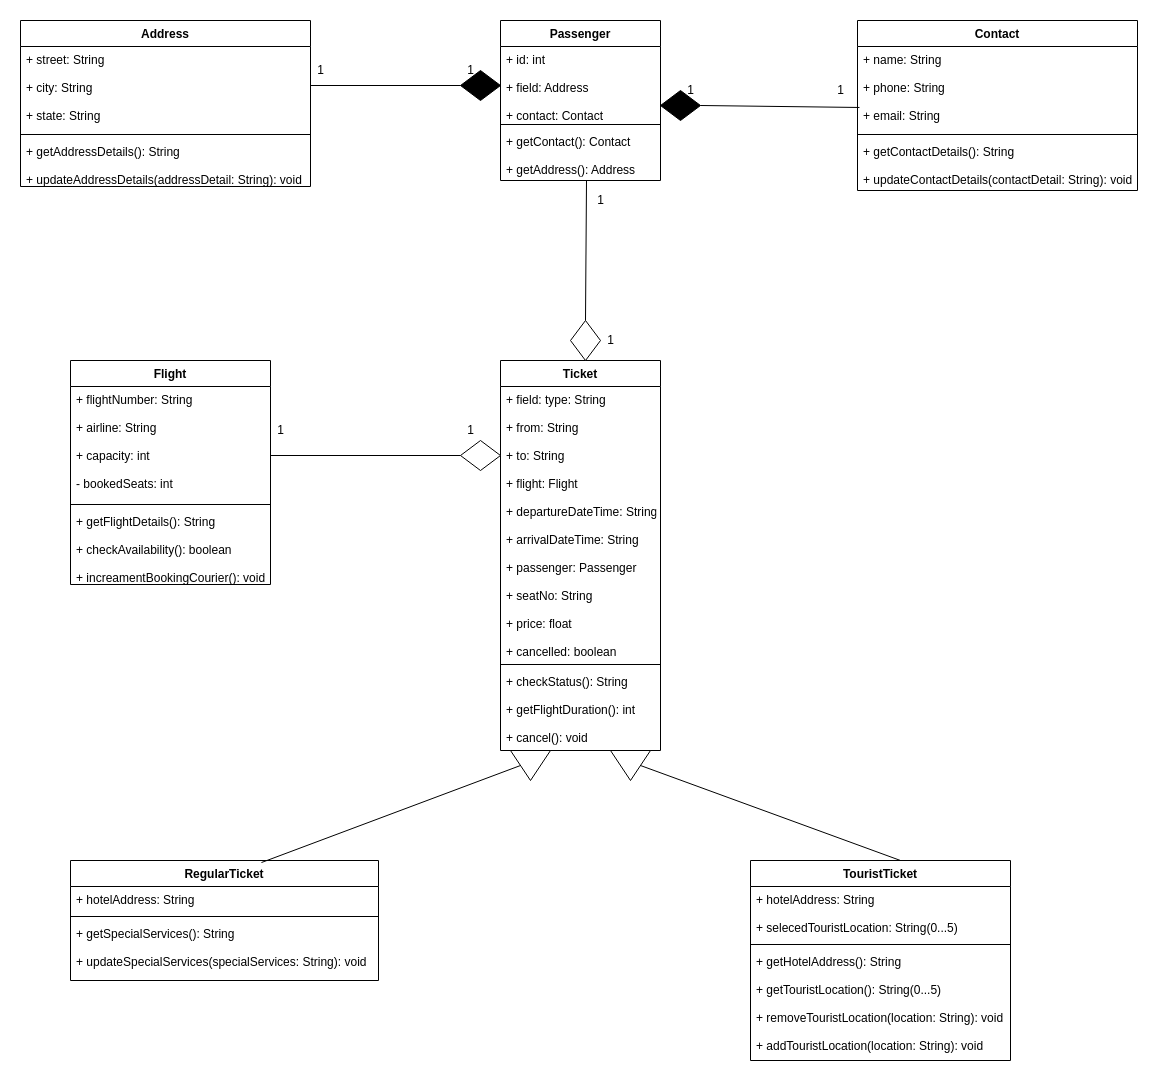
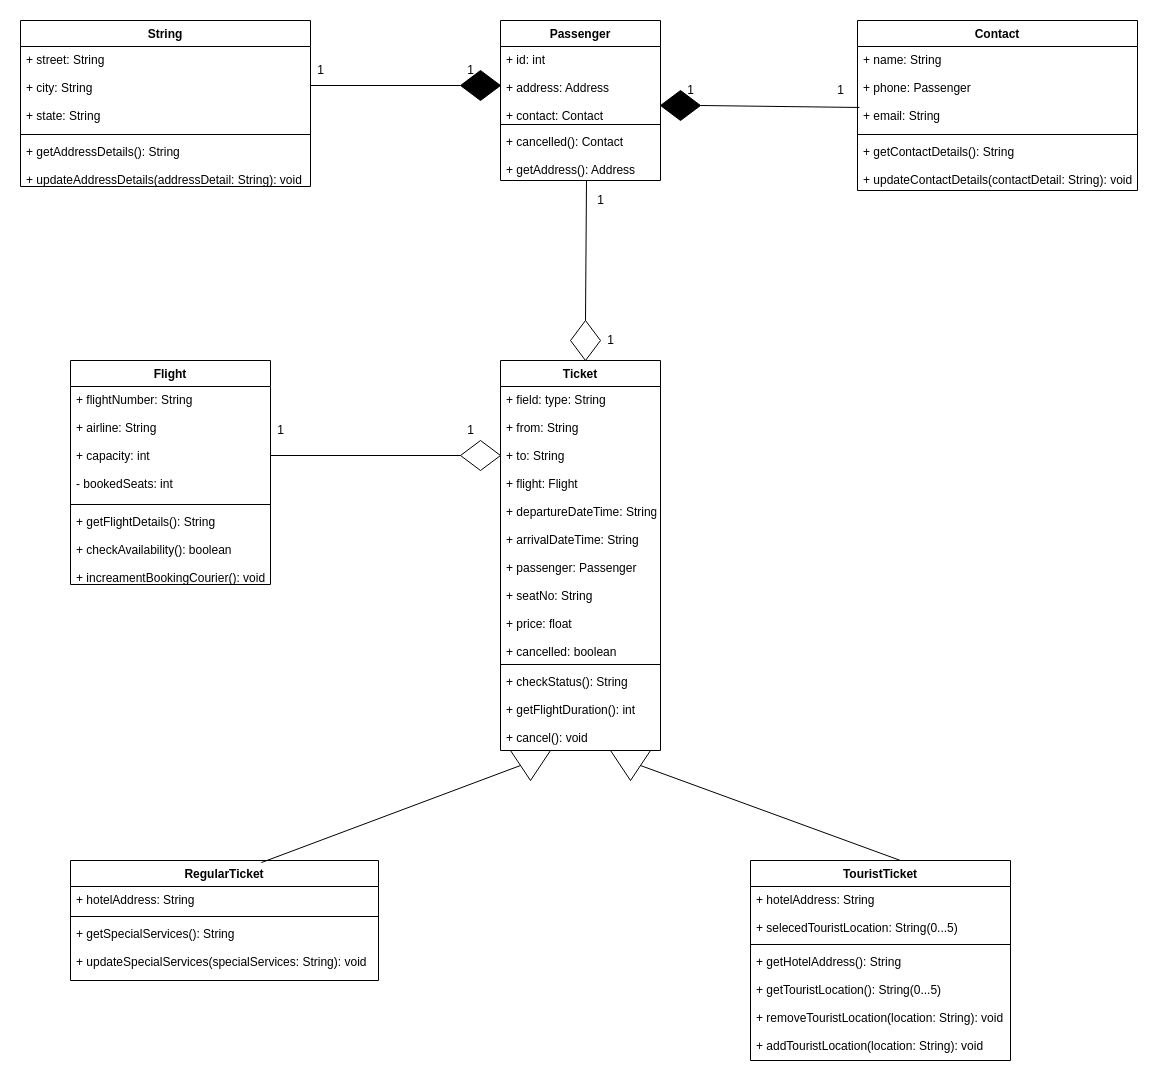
  <mxCell id="0" />
  <mxCell id="1" parent="0" />
- <mxCell id="2" value="Address" style="swimlane;fontStyle=1;align=center;verticalAlign=top;childLayout=stackLayout;horizontal=1;startSize=26;horizontalStack=0;resizeParent=1;resizeParentMax=0;resizeLast=0;collapsible=1;marginBottom=0;" parent="1" vertex="1"><mxGeometry x="20" y="20" width="290" height="166" as="geometry" /></mxCell>
+ <mxCell id="2" value="String" style="swimlane;fontStyle=1;align=center;verticalAlign=top;childLayout=stackLayout;horizontal=1;startSize=26;horizontalStack=0;resizeParent=1;resizeParentMax=0;resizeLast=0;collapsible=1;marginBottom=0;" parent="1" vertex="1"><mxGeometry x="20" y="20" width="290" height="166" as="geometry" /></mxCell>
  <mxCell id="3" value="+ street: String&#10;&#10;+ city: String&#10;&#10;+ state: String" style="text;strokeColor=none;fillColor=none;align=left;verticalAlign=top;spacingLeft=4;spacingRight=4;overflow=hidden;rotatable=0;points=[[0,0.5],[1,0.5]];portConstraint=eastwest;" parent="2" vertex="1"><mxGeometry y="26" width="290" height="84" as="geometry" /></mxCell>
  <mxCell id="4" value="" style="line;strokeWidth=1;fillColor=none;align=left;verticalAlign=middle;spacingTop=-1;spacingLeft=3;spacingRight=3;rotatable=0;labelPosition=right;points=[];portConstraint=eastwest;" parent="2" vertex="1"><mxGeometry y="110" width="290" height="8" as="geometry" /></mxCell>
  <mxCell id="5" value="+ getAddressDetails(): String&#10;&#10;+ updateAddressDetails(addressDetail: String): void" style="text;strokeColor=none;fillColor=none;align=left;verticalAlign=top;spacingLeft=4;spacingRight=4;overflow=hidden;rotatable=0;points=[[0,0.5],[1,0.5]];portConstraint=eastwest;" parent="2" vertex="1"><mxGeometry y="118" width="290" height="48" as="geometry" /></mxCell>
  <mxCell id="6" value="Flight" style="swimlane;fontStyle=1;align=center;verticalAlign=top;childLayout=stackLayout;horizontal=1;startSize=26;horizontalStack=0;resizeParent=1;resizeParentMax=0;resizeLast=0;collapsible=1;marginBottom=0;" parent="1" vertex="1"><mxGeometry x="70" y="360" width="200" height="224" as="geometry" /></mxCell>
  <mxCell id="7" value="+ flightNumber: String&#10;&#10;+ airline: String&#10;&#10;+ capacity: int&#10;&#10;- bookedSeats: int" style="text;strokeColor=none;fillColor=none;align=left;verticalAlign=top;spacingLeft=4;spacingRight=4;overflow=hidden;rotatable=0;points=[[0,0.5],[1,0.5]];portConstraint=eastwest;" parent="6" vertex="1"><mxGeometry y="26" width="200" height="114" as="geometry" /></mxCell>
  <mxCell id="8" value="" style="line;strokeWidth=1;fillColor=none;align=left;verticalAlign=middle;spacingTop=-1;spacingLeft=3;spacingRight=3;rotatable=0;labelPosition=right;points=[];portConstraint=eastwest;" parent="6" vertex="1"><mxGeometry y="140" width="200" height="8" as="geometry" /></mxCell>
  <mxCell id="9" value="+ getFlightDetails(): String&#10;&#10;+ checkAvailability(): boolean&#10;&#10;+ increamentBookingCourier(): void" style="text;strokeColor=none;fillColor=none;align=left;verticalAlign=top;spacingLeft=4;spacingRight=4;overflow=hidden;rotatable=0;points=[[0,0.5],[1,0.5]];portConstraint=eastwest;" parent="6" vertex="1"><mxGeometry y="148" width="200" height="76" as="geometry" /></mxCell>
  <mxCell id="10" value="Ticket" style="swimlane;fontStyle=1;align=center;verticalAlign=top;childLayout=stackLayout;horizontal=1;startSize=26;horizontalStack=0;resizeParent=1;resizeParentMax=0;resizeLast=0;collapsible=1;marginBottom=0;" parent="1" vertex="1"><mxGeometry x="500" y="360" width="160" height="390" as="geometry" /></mxCell>
  <mxCell id="11" value="+ field: type: String&#10;&#10;+ from: String&#10;&#10;+ to: String&#10;&#10;+ flight: Flight&#10;&#10;+ departureDateTime: String&#10;&#10;+ arrivalDateTime: String&#10;&#10;+ passenger: Passenger&#10;&#10;+ seatNo: String&#10;&#10;+ price: float&#10;&#10;+ cancelled: boolean" style="text;strokeColor=none;fillColor=none;align=left;verticalAlign=top;spacingLeft=4;spacingRight=4;overflow=hidden;rotatable=0;points=[[0,0.5],[1,0.5]];portConstraint=eastwest;" parent="10" vertex="1"><mxGeometry y="26" width="160" height="274" as="geometry" /></mxCell>
  <mxCell id="12" value="" style="line;strokeWidth=1;fillColor=none;align=left;verticalAlign=middle;spacingTop=-1;spacingLeft=3;spacingRight=3;rotatable=0;labelPosition=right;points=[];portConstraint=eastwest;" parent="10" vertex="1"><mxGeometry y="300" width="160" height="8" as="geometry" /></mxCell>
  <mxCell id="13" value="+ checkStatus(): String&#10;&#10;+ getFlightDuration(): int&#10;&#10;+ cancel(): void" style="text;strokeColor=none;fillColor=none;align=left;verticalAlign=top;spacingLeft=4;spacingRight=4;overflow=hidden;rotatable=0;points=[[0,0.5],[1,0.5]];portConstraint=eastwest;" parent="10" vertex="1"><mxGeometry y="308" width="160" height="82" as="geometry" /></mxCell>
  <mxCell id="14" value="Passenger" style="swimlane;fontStyle=1;align=center;verticalAlign=top;childLayout=stackLayout;horizontal=1;startSize=26;horizontalStack=0;resizeParent=1;resizeParentMax=0;resizeLast=0;collapsible=1;marginBottom=0;" parent="1" vertex="1"><mxGeometry x="500" y="20" width="160" height="160" as="geometry" /></mxCell>
- <mxCell id="15" value="+ id: int&#10;&#10;+ field: Address&#10;&#10;+ contact: Contact" style="text;strokeColor=none;fillColor=none;align=left;verticalAlign=top;spacingLeft=4;spacingRight=4;overflow=hidden;rotatable=0;points=[[0,0.5],[1,0.5]];portConstraint=eastwest;" parent="14" vertex="1"><mxGeometry y="26" width="160" height="74" as="geometry" /></mxCell>
+ <mxCell id="15" value="+ id: int&#10;&#10;+ address: Address&#10;&#10;+ contact: Contact" style="text;strokeColor=none;fillColor=none;align=left;verticalAlign=top;spacingLeft=4;spacingRight=4;overflow=hidden;rotatable=0;points=[[0,0.5],[1,0.5]];portConstraint=eastwest;" parent="14" vertex="1"><mxGeometry y="26" width="160" height="74" as="geometry" /></mxCell>
  <mxCell id="16" value="" style="line;strokeWidth=1;fillColor=none;align=left;verticalAlign=middle;spacingTop=-1;spacingLeft=3;spacingRight=3;rotatable=0;labelPosition=right;points=[];portConstraint=eastwest;" parent="14" vertex="1"><mxGeometry y="100" width="160" height="8" as="geometry" /></mxCell>
- <mxCell id="17" value="+ getContact(): Contact&#10;&#10;+ getAddress(): Address" style="text;strokeColor=none;fillColor=none;align=left;verticalAlign=top;spacingLeft=4;spacingRight=4;overflow=hidden;rotatable=0;points=[[0,0.5],[1,0.5]];portConstraint=eastwest;" parent="14" vertex="1"><mxGeometry y="108" width="160" height="52" as="geometry" /></mxCell>
+ <mxCell id="17" value="+ cancelled(): Contact&#10;&#10;+ getAddress(): Address" style="text;strokeColor=none;fillColor=none;align=left;verticalAlign=top;spacingLeft=4;spacingRight=4;overflow=hidden;rotatable=0;points=[[0,0.5],[1,0.5]];portConstraint=eastwest;" parent="14" vertex="1"><mxGeometry y="108" width="160" height="52" as="geometry" /></mxCell>
  <mxCell id="18" value="Contact" style="swimlane;fontStyle=1;align=center;verticalAlign=top;childLayout=stackLayout;horizontal=1;startSize=26;horizontalStack=0;resizeParent=1;resizeParentMax=0;resizeLast=0;collapsible=1;marginBottom=0;" parent="1" vertex="1"><mxGeometry x="857" y="20" width="280" height="170" as="geometry" /></mxCell>
- <mxCell id="19" value="+ name: String&#10;&#10;+ phone: String&#10;&#10;+ email: String " style="text;strokeColor=none;fillColor=none;align=left;verticalAlign=top;spacingLeft=4;spacingRight=4;overflow=hidden;rotatable=0;points=[[0,0.5],[1,0.5]];portConstraint=eastwest;" parent="18" vertex="1"><mxGeometry y="26" width="280" height="84" as="geometry" /></mxCell>
+ <mxCell id="19" value="+ name: String&#10;&#10;+ phone: Passenger&#10;&#10;+ email: String " style="text;strokeColor=none;fillColor=none;align=left;verticalAlign=top;spacingLeft=4;spacingRight=4;overflow=hidden;rotatable=0;points=[[0,0.5],[1,0.5]];portConstraint=eastwest;" parent="18" vertex="1"><mxGeometry y="26" width="280" height="84" as="geometry" /></mxCell>
  <mxCell id="20" value="" style="line;strokeWidth=1;fillColor=none;align=left;verticalAlign=middle;spacingTop=-1;spacingLeft=3;spacingRight=3;rotatable=0;labelPosition=right;points=[];portConstraint=eastwest;" parent="18" vertex="1"><mxGeometry y="110" width="280" height="8" as="geometry" /></mxCell>
  <mxCell id="21" value="+ getContactDetails(): String&#10;&#10;+ updateContactDetails(contactDetail: String): void" style="text;strokeColor=none;fillColor=none;align=left;verticalAlign=top;spacingLeft=4;spacingRight=4;overflow=hidden;rotatable=0;points=[[0,0.5],[1,0.5]];portConstraint=eastwest;" parent="18" vertex="1"><mxGeometry y="118" width="280" height="52" as="geometry" /></mxCell>
  <mxCell id="22" value="RegularTicket" style="swimlane;fontStyle=1;align=center;verticalAlign=top;childLayout=stackLayout;horizontal=1;startSize=26;horizontalStack=0;resizeParent=1;resizeParentMax=0;resizeLast=0;collapsible=1;marginBottom=0;" parent="1" vertex="1"><mxGeometry x="70" y="860" width="308" height="120" as="geometry" /></mxCell>
  <mxCell id="23" value="+ hotelAddress: String " style="text;strokeColor=none;fillColor=none;align=left;verticalAlign=top;spacingLeft=4;spacingRight=4;overflow=hidden;rotatable=0;points=[[0,0.5],[1,0.5]];portConstraint=eastwest;" parent="22" vertex="1"><mxGeometry y="26" width="308" height="26" as="geometry" /></mxCell>
  <mxCell id="24" value="" style="line;strokeWidth=1;fillColor=none;align=left;verticalAlign=middle;spacingTop=-1;spacingLeft=3;spacingRight=3;rotatable=0;labelPosition=right;points=[];portConstraint=eastwest;" parent="22" vertex="1"><mxGeometry y="52" width="308" height="8" as="geometry" /></mxCell>
  <mxCell id="25" value="+ getSpecialServices(): String&#10;&#10;+ updateSpecialServices(specialServices: String): void" style="text;strokeColor=none;fillColor=none;align=left;verticalAlign=top;spacingLeft=4;spacingRight=4;overflow=hidden;rotatable=0;points=[[0,0.5],[1,0.5]];portConstraint=eastwest;" parent="22" vertex="1"><mxGeometry y="60" width="308" height="60" as="geometry" /></mxCell>
  <mxCell id="26" value="TouristTicket" style="swimlane;fontStyle=1;align=center;verticalAlign=top;childLayout=stackLayout;horizontal=1;startSize=26;horizontalStack=0;resizeParent=1;resizeParentMax=0;resizeLast=0;collapsible=1;marginBottom=0;" parent="1" vertex="1"><mxGeometry x="750" y="860" width="260" height="200" as="geometry" /></mxCell>
  <mxCell id="27" value="+ hotelAddress: String&#10;&#10;+ selecedTouristLocation: String(0...5)" style="text;strokeColor=none;fillColor=none;align=left;verticalAlign=top;spacingLeft=4;spacingRight=4;overflow=hidden;rotatable=0;points=[[0,0.5],[1,0.5]];portConstraint=eastwest;" parent="26" vertex="1"><mxGeometry y="26" width="260" height="54" as="geometry" /></mxCell>
  <mxCell id="28" value="" style="line;strokeWidth=1;fillColor=none;align=left;verticalAlign=middle;spacingTop=-1;spacingLeft=3;spacingRight=3;rotatable=0;labelPosition=right;points=[];portConstraint=eastwest;" parent="26" vertex="1"><mxGeometry y="80" width="260" height="8" as="geometry" /></mxCell>
  <mxCell id="29" value="+ getHotelAddress(): String&#10;&#10;+ getTouristLocation(): String(0...5)&#10;&#10;+ removeTouristLocation(location: String): void&#10;&#10;+ addTouristLocation(location: String): void&#10;&#10;" style="text;strokeColor=none;fillColor=none;align=left;verticalAlign=top;spacingLeft=4;spacingRight=4;overflow=hidden;rotatable=0;points=[[0,0.5],[1,0.5]];portConstraint=eastwest;" parent="26" vertex="1"><mxGeometry y="88" width="260" height="112" as="geometry" /></mxCell>
  <mxCell id="30" value="" style="rhombus;whiteSpace=wrap;html=1;fillColor=#000000;gradientColor=#000000;" parent="1" vertex="1"><mxGeometry x="460" y="70" width="40" height="30" as="geometry" /></mxCell>
  <mxCell id="31" value="" style="rhombus;whiteSpace=wrap;html=1;fillColor=#000000;gradientColor=#000000;" parent="1" vertex="1"><mxGeometry x="660" y="90" width="40" height="30" as="geometry" /></mxCell>
  <mxCell id="32" value="" style="rhombus;whiteSpace=wrap;html=1;fontStyle=1;verticalAlign=top;startSize=26;" parent="1" vertex="1"><mxGeometry x="570" y="320" width="30" height="40" as="geometry" /></mxCell>
  <mxCell id="33" value="" style="rhombus;whiteSpace=wrap;html=1;" parent="1" vertex="1"><mxGeometry x="460" y="440" width="40" height="30" as="geometry" /></mxCell>
  <mxCell id="34" value="" style="triangle;whiteSpace=wrap;html=1;direction=south;" parent="1" vertex="1"><mxGeometry x="510" y="750" width="40" height="30" as="geometry" /></mxCell>
  <mxCell id="35" value="" style="triangle;whiteSpace=wrap;html=1;direction=south;" parent="1" vertex="1"><mxGeometry x="610" y="750" width="40" height="30" as="geometry" /></mxCell>
  <mxCell id="36" value="" style="endArrow=none;html=1;entryX=0.5;entryY=1;entryDx=0;entryDy=0;exitX=0.62;exitY=0.017;exitDx=0;exitDy=0;exitPerimeter=0;" parent="1" source="22" target="34" edge="1"><mxGeometry width="50" height="50" relative="1" as="geometry"><mxPoint x="650" y="900" as="sourcePoint" /><mxPoint x="700" y="850" as="targetPoint" /></mxGeometry></mxCell>
  <mxCell id="37" value="" style="endArrow=none;html=1;entryX=0.5;entryY=0;entryDx=0;entryDy=0;exitX=0.577;exitY=0;exitDx=0;exitDy=0;exitPerimeter=0;" parent="1" source="26" target="35" edge="1"><mxGeometry width="50" height="50" relative="1" as="geometry"><mxPoint x="600" y="900" as="sourcePoint" /><mxPoint x="650" y="850" as="targetPoint" /></mxGeometry></mxCell>
  <mxCell id="38" value="" style="endArrow=none;html=1;entryX=0;entryY=0.5;entryDx=0;entryDy=0;" parent="1" target="33" edge="1"><mxGeometry width="50" height="50" relative="1" as="geometry"><mxPoint x="270" y="455" as="sourcePoint" /><mxPoint x="650" y="480" as="targetPoint" /></mxGeometry></mxCell>
  <mxCell id="39" value="1" style="text;html=1;align=center;verticalAlign=middle;resizable=0;points=[];autosize=1;strokeColor=none;" parent="1" vertex="1"><mxGeometry x="460" width="20" height="20" as="geometry" y="420" /></mxCell>
  <mxCell id="40" value="1" style="text;html=1;align=center;verticalAlign=middle;resizable=0;points=[];autosize=1;strokeColor=none;" parent="1" vertex="1"><mxGeometry x="270" width="20" height="20" as="geometry" y="420" /></mxCell>
  <mxCell id="41" value="" style="endArrow=none;html=1;exitX=0.5;exitY=0;exitDx=0;exitDy=0;" parent="1" source="32" edge="1"><mxGeometry width="50" height="50" relative="1" as="geometry"><mxPoint x="600" y="280" as="sourcePoint" /><mxPoint x="586" y="180" as="targetPoint" /></mxGeometry></mxCell>
  <mxCell id="42" value="1" style="text;html=1;align=center;verticalAlign=middle;resizable=0;points=[];autosize=1;strokeColor=none;" parent="1" vertex="1"><mxGeometry x="590" y="190" width="20" height="20" as="geometry" /></mxCell>
  <mxCell id="43" value="1" style="text;html=1;align=center;verticalAlign=middle;resizable=0;points=[];autosize=1;strokeColor=none;" parent="1" vertex="1"><mxGeometry x="600" y="330" width="20" height="20" as="geometry" /></mxCell>
  <mxCell id="44" value="" style="endArrow=none;html=1;entryX=0;entryY=0.5;entryDx=0;entryDy=0;" parent="1" target="30" edge="1"><mxGeometry width="50" height="50" relative="1" as="geometry"><mxPoint x="310" y="85" as="sourcePoint" /><mxPoint x="650" y="230" as="targetPoint" /></mxGeometry></mxCell>
  <mxCell id="45" value="" style="endArrow=none;html=1;entryX=1;entryY=0.5;entryDx=0;entryDy=0;exitX=0.007;exitY=0.726;exitDx=0;exitDy=0;exitPerimeter=0;" parent="1" source="19" target="31" edge="1"><mxGeometry width="50" height="50" relative="1" as="geometry"><mxPoint x="600" y="280" as="sourcePoint" /><mxPoint x="650" y="230" as="targetPoint" /></mxGeometry></mxCell>
  <mxCell id="46" value="1" style="text;html=1;align=center;verticalAlign=middle;resizable=0;points=[];autosize=1;strokeColor=none;" parent="1" vertex="1"><mxGeometry x="310" y="60" width="20" height="20" as="geometry" /></mxCell>
  <mxCell id="47" value="1" style="text;html=1;align=center;verticalAlign=middle;resizable=0;points=[];autosize=1;strokeColor=none;" parent="1" vertex="1"><mxGeometry x="460" y="60" width="20" height="20" as="geometry" /></mxCell>
  <mxCell id="48" value="1" style="text;html=1;align=center;verticalAlign=middle;resizable=0;points=[];autosize=1;strokeColor=none;" parent="1" vertex="1"><mxGeometry x="680" y="80" width="20" height="20" as="geometry" /></mxCell>
  <mxCell id="49" value="1" style="text;html=1;align=center;verticalAlign=middle;resizable=0;points=[];autosize=1;strokeColor=none;" parent="1" vertex="1"><mxGeometry x="830" y="80" width="20" height="20" as="geometry" /></mxCell>
